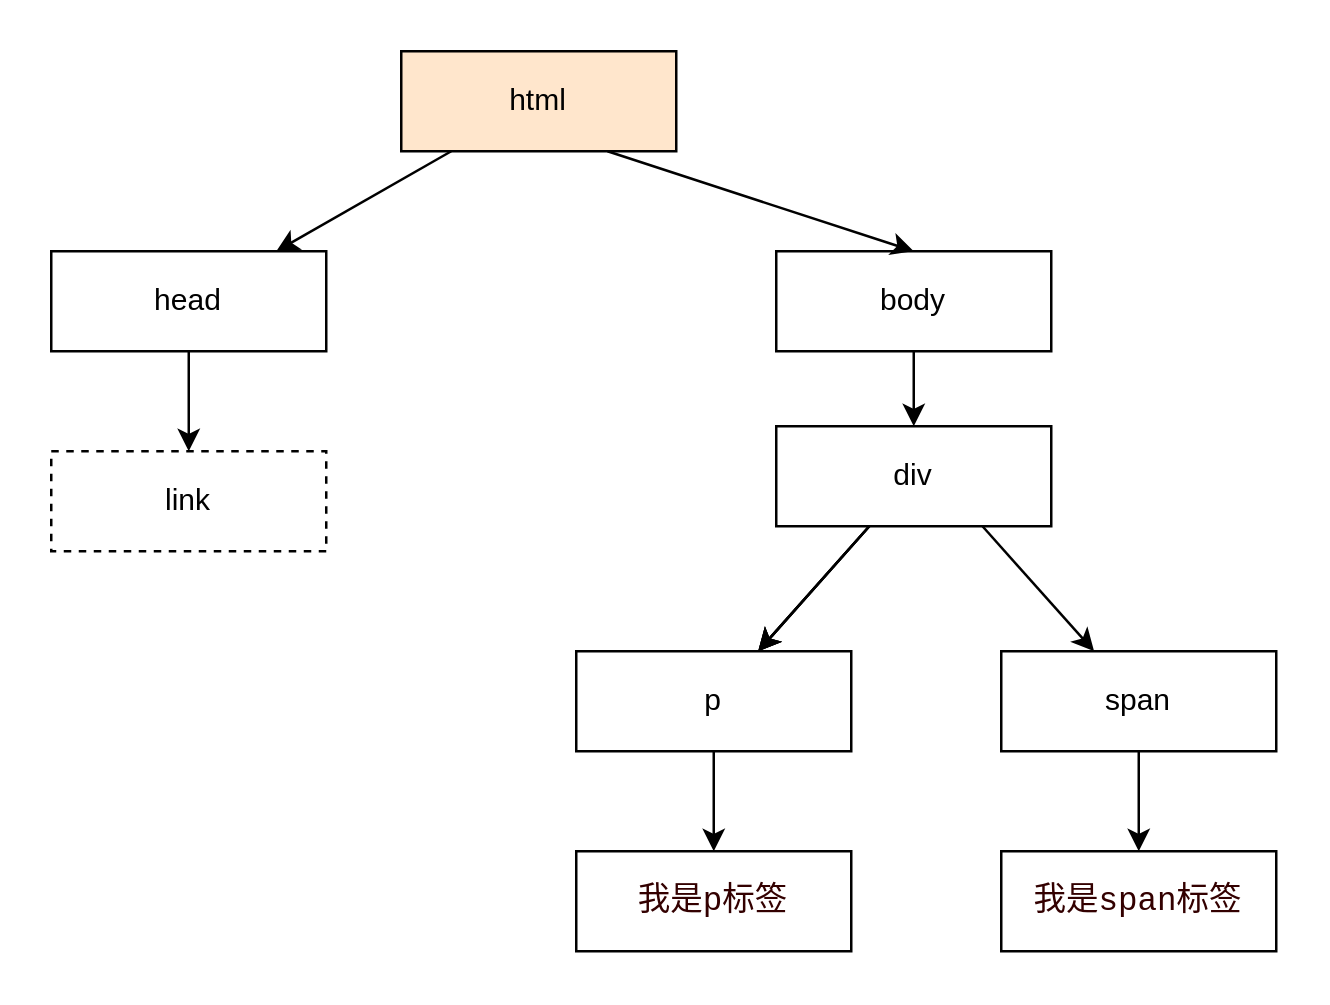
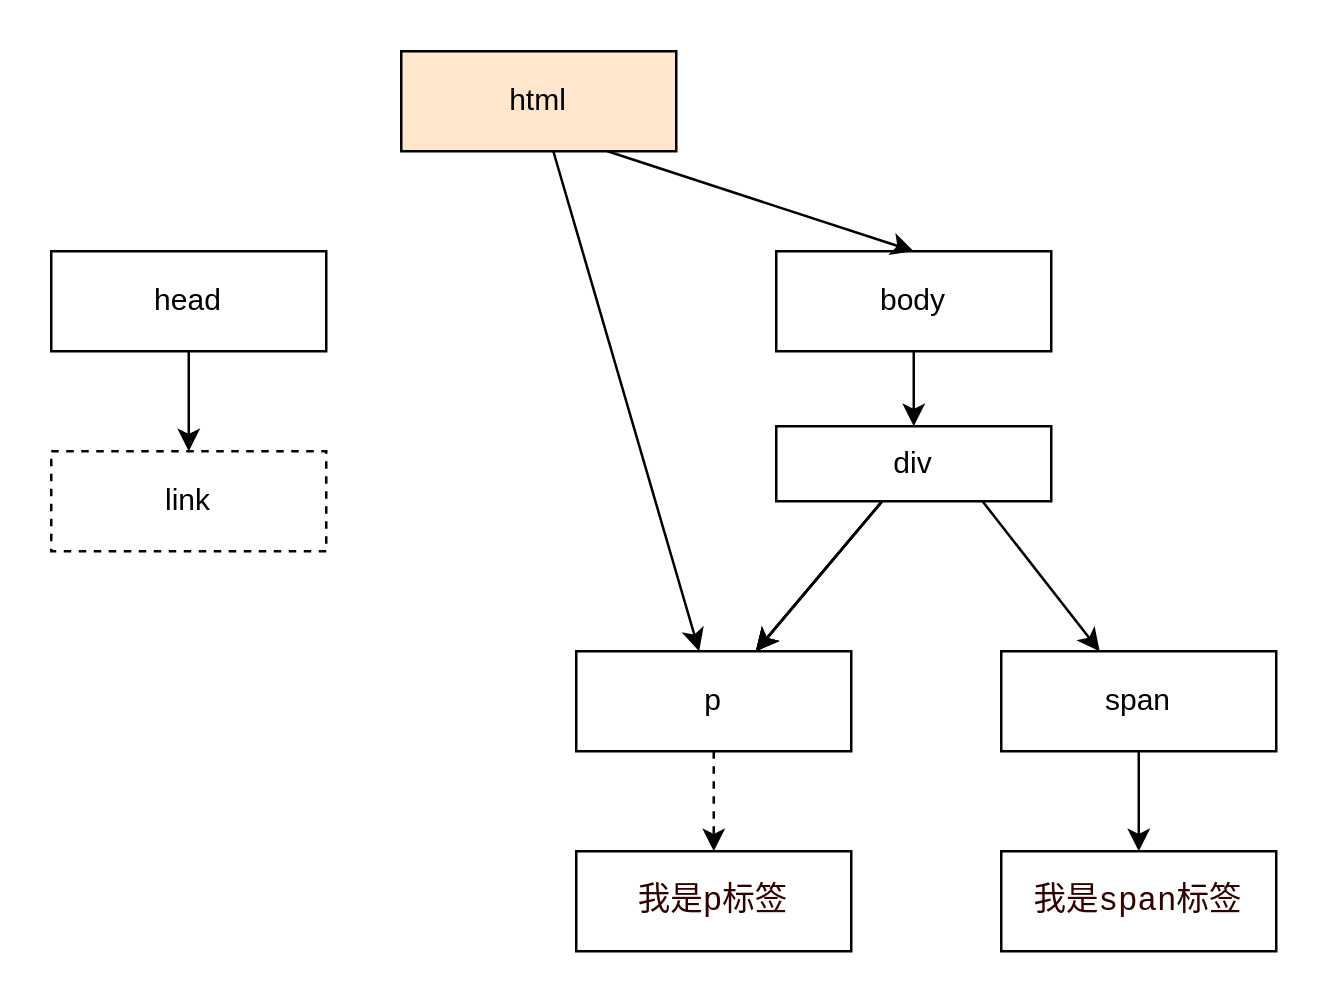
  <mxCell id="0" />
  <mxCell id="1" parent="0" />
- <mxCell id="2" value="" style="rounded=0;orthogonalLoop=1;jettySize=auto;html=1;" edge="1" parent="1" source="3" target="5"><mxGeometry relative="1" as="geometry" /></mxCell>
+ <mxCell id="2" value="" style="rounded=0;orthogonalLoop=1;jettySize=auto;html=1;" edge="1" parent="1" source="3" target="15"><mxGeometry relative="1" as="geometry" /></mxCell>
  <mxCell id="3" value="&lt;div&gt;html&lt;/div&gt;" style="rounded=0;whiteSpace=wrap;html=1;fillColor=#ffe6cc;" vertex="1" parent="1"><mxGeometry x="160" y="20" width="110" height="40" as="geometry" /></mxCell>
  <mxCell id="4" value="" style="edgeStyle=none;rounded=0;orthogonalLoop=1;jettySize=auto;html=1;" edge="1" parent="1" source="5" target="9"><mxGeometry relative="1" as="geometry" /></mxCell>
  <mxCell id="5" value="&lt;div&gt;head&lt;/div&gt;" style="rounded=0;whiteSpace=wrap;html=1;" vertex="1" parent="1"><mxGeometry x="20" y="100" width="110" height="40" as="geometry" /></mxCell>
  <mxCell id="6" value="" style="edgeStyle=none;rounded=0;orthogonalLoop=1;jettySize=auto;html=1;" edge="1" parent="1" source="7" target="13"><mxGeometry relative="1" as="geometry" /></mxCell>
  <mxCell id="7" value="body" style="rounded=0;whiteSpace=wrap;html=1;" vertex="1" parent="1"><mxGeometry x="310" y="100" width="110" height="40" as="geometry" /></mxCell>
  <mxCell id="8" value="" style="rounded=0;orthogonalLoop=1;jettySize=auto;html=1;exitX=0.75;exitY=1;exitDx=0;exitDy=0;entryX=0.5;entryY=0;entryDx=0;entryDy=0;" edge="1" parent="1" source="3" target="7"><mxGeometry relative="1" as="geometry"><mxPoint x="205" y="70" as="sourcePoint" /><mxPoint x="165" y="110" as="targetPoint" /></mxGeometry></mxCell>
  <mxCell id="9" value="link" style="rounded=0;whiteSpace=wrap;html=1;dashed=1;" vertex="1" parent="1"><mxGeometry x="20" y="180" width="110" height="40" as="geometry" /></mxCell>
  <mxCell id="10" value="" style="edgeStyle=none;rounded=0;orthogonalLoop=1;jettySize=auto;html=1;" edge="1" parent="1" source="13" target="15"><mxGeometry relative="1" as="geometry" /></mxCell>
  <mxCell id="11" value="" style="edgeStyle=none;rounded=0;orthogonalLoop=1;jettySize=auto;html=1;" edge="1" parent="1" source="13" target="15"><mxGeometry relative="1" as="geometry" /></mxCell>
  <mxCell id="12" value="" style="edgeStyle=none;rounded=0;orthogonalLoop=1;jettySize=auto;html=1;" edge="1" parent="1" source="13" target="15"><mxGeometry relative="1" as="geometry" /></mxCell>
- <mxCell id="13" value="div" style="rounded=0;whiteSpace=wrap;html=1;" vertex="1" parent="1"><mxGeometry x="310" y="170" width="110" height="40" as="geometry" /></mxCell>
- <mxCell id="14" value="" style="edgeStyle=none;rounded=0;orthogonalLoop=1;jettySize=auto;html=1;" edge="1" parent="1" source="15" target="19"><mxGeometry relative="1" as="geometry" /></mxCell>
+ <mxCell id="13" value="div" style="rounded=0;whiteSpace=wrap;html=1;" vertex="1" parent="1"><mxGeometry x="310" y="170" width="110" height="30" as="geometry" /></mxCell>
+ <mxCell id="14" value="" style="edgeStyle=none;rounded=0;orthogonalLoop=1;jettySize=auto;html=1;dashed=1;" edge="1" parent="1" source="15" target="19"><mxGeometry relative="1" as="geometry" /></mxCell>
  <mxCell id="15" value="&lt;div&gt;p&lt;/div&gt;" style="rounded=0;whiteSpace=wrap;html=1;" vertex="1" parent="1"><mxGeometry x="230" y="260" width="110" height="40" as="geometry" /></mxCell>
  <mxCell id="16" value="" style="edgeStyle=none;rounded=0;orthogonalLoop=1;jettySize=auto;html=1;exitX=0.75;exitY=1;exitDx=0;exitDy=0;" edge="1" parent="1" target="18" source="13"><mxGeometry relative="1" as="geometry"><mxPoint x="517.222" y="210" as="sourcePoint" /></mxGeometry></mxCell>
  <mxCell id="17" value="" style="edgeStyle=none;rounded=0;orthogonalLoop=1;jettySize=auto;html=1;" edge="1" parent="1" source="18" target="20"><mxGeometry relative="1" as="geometry" /></mxCell>
  <mxCell id="18" value="span" style="rounded=0;whiteSpace=wrap;html=1;" vertex="1" parent="1"><mxGeometry x="400" y="260" width="110" height="40" as="geometry" /></mxCell>
  <mxCell id="19" value="&lt;div style=&quot;font-family: Menlo, Monaco, &amp;quot;Courier New&amp;quot;, monospace; font-weight: normal; font-size: 13px; line-height: 20px;&quot;&gt;&lt;div&gt;&lt;font color=&quot;#330000&quot;&gt;&lt;span style=&quot;background-color: rgb(255, 255, 255);&quot;&gt;我是p标签&lt;/span&gt;&lt;/font&gt;&lt;/div&gt;&lt;/div&gt;" style="rounded=0;whiteSpace=wrap;html=1;" vertex="1" parent="1"><mxGeometry x="230" y="340" width="110" height="40" as="geometry" /></mxCell>
  <mxCell id="20" value="&lt;div style=&quot;font-family: Menlo, Monaco, &amp;quot;Courier New&amp;quot;, monospace; font-weight: normal; font-size: 13px; line-height: 20px;&quot;&gt;&lt;div&gt;&lt;span style=&quot;background-color: rgb(255, 255, 255);&quot;&gt;&lt;font color=&quot;#330000&quot;&gt;我是span标签&lt;/font&gt;&lt;/span&gt;&lt;/div&gt;&lt;/div&gt;" style="rounded=0;whiteSpace=wrap;html=1;" vertex="1" parent="1"><mxGeometry x="400" y="340" width="110" height="40" as="geometry" /></mxCell>
